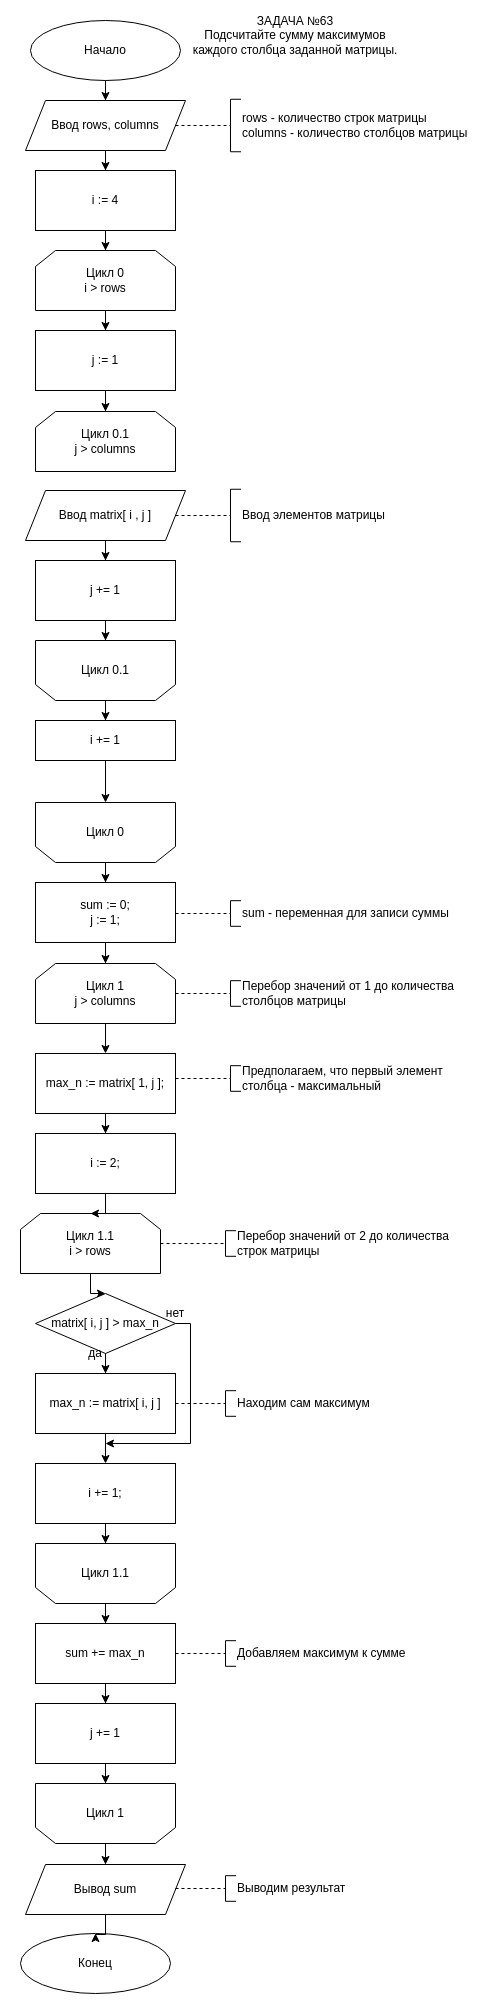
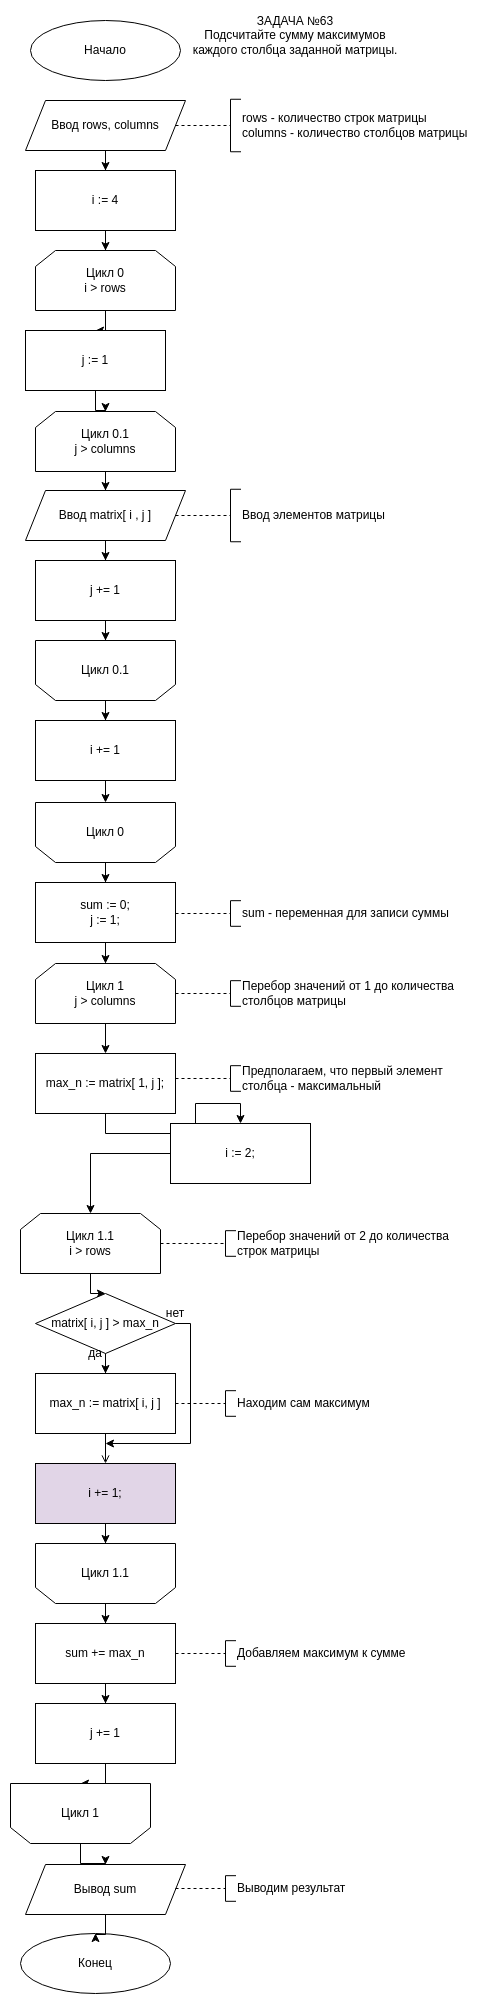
  <mxCell id="0" />
  <mxCell id="1" parent="0" />
- <mxCell id="2" style="edgeStyle=orthogonalEdgeStyle;rounded=0;orthogonalLoop=1;jettySize=auto;html=1;" parent="1" source="3" target="5" edge="1"><mxGeometry relative="1" as="geometry" /></mxCell>
  <mxCell id="3" value="Начало" style="ellipse;whiteSpace=wrap;html=1;" parent="1" vertex="1"><mxGeometry x="30" y="20" width="150" height="60" as="geometry" /></mxCell>
  <mxCell id="4" style="edgeStyle=orthogonalEdgeStyle;rounded=0;orthogonalLoop=1;jettySize=auto;html=1;" parent="1" source="5" target="68" edge="1"><mxGeometry relative="1" as="geometry" /></mxCell>
  <mxCell id="5" value="Ввод rows, columns" style="shape=parallelogram;perimeter=parallelogramPerimeter;whiteSpace=wrap;html=1;fixedSize=1;" parent="1" vertex="1"><mxGeometry x="25" y="100" width="160" height="50" as="geometry" /></mxCell>
  <mxCell id="6" style="edgeStyle=orthogonalEdgeStyle;rounded=0;orthogonalLoop=1;jettySize=auto;html=1;" parent="1" source="7" target="10" edge="1"><mxGeometry relative="1" as="geometry" /></mxCell>
  <mxCell id="7" value="sum := 0;&lt;div&gt;j := 1;&lt;/div&gt;" style="rounded=0;whiteSpace=wrap;html=1;" parent="1" vertex="1"><mxGeometry x="35" y="882" width="140" height="60" as="geometry" /></mxCell>
  <mxCell id="8" value="Конец" style="ellipse;whiteSpace=wrap;html=1;" parent="1" vertex="1"><mxGeometry x="20" y="1933" width="150" height="60" as="geometry" /></mxCell>
  <mxCell id="9" style="edgeStyle=orthogonalEdgeStyle;rounded=0;orthogonalLoop=1;jettySize=auto;html=1;" parent="1" source="10" target="12" edge="1"><mxGeometry relative="1" as="geometry" /></mxCell>
  <mxCell id="10" value="Цикл 1&lt;div&gt;j &amp;gt; columns&lt;/div&gt;" style="shape=loopLimit;whiteSpace=wrap;html=1;" parent="1" vertex="1"><mxGeometry x="35" y="963" width="140" height="60" as="geometry" /></mxCell>
  <mxCell id="11" style="edgeStyle=orthogonalEdgeStyle;rounded=0;orthogonalLoop=1;jettySize=auto;html=1;" parent="1" source="12" target="13" edge="1"><mxGeometry relative="1" as="geometry" /></mxCell>
  <mxCell id="12" value="max_n :=&amp;nbsp;matrix[ 1, j ];" style="rounded=0;whiteSpace=wrap;html=1;" parent="1" vertex="1"><mxGeometry x="35" y="1053" width="140" height="60" as="geometry" /></mxCell>
- <mxCell id="13" value="i := 2;" style="rounded=0;whiteSpace=wrap;html=1;" parent="1" vertex="1"><mxGeometry x="35" y="1133" width="140" height="60" as="geometry" /></mxCell>
+ <mxCell id="13" value="i := 2;" style="rounded=0;whiteSpace=wrap;html=1;" parent="1" vertex="1"><mxGeometry x="170" y="1123" width="140" height="60" as="geometry" /></mxCell>
  <mxCell id="14" style="edgeStyle=orthogonalEdgeStyle;rounded=0;orthogonalLoop=1;jettySize=auto;html=1;" parent="1" source="15" target="19" edge="1"><mxGeometry relative="1" as="geometry" /></mxCell>
  <mxCell id="15" value="Цикл 1.1&lt;div&gt;i &amp;gt; rows&lt;/div&gt;" style="shape=loopLimit;whiteSpace=wrap;html=1;" parent="1" vertex="1"><mxGeometry x="20" y="1213" width="140" height="60" as="geometry" /></mxCell>
  <mxCell id="16" style="edgeStyle=orthogonalEdgeStyle;rounded=0;orthogonalLoop=1;jettySize=auto;html=1;" parent="1" source="13" target="15" edge="1"><mxGeometry relative="1" as="geometry" /></mxCell>
  <mxCell id="17" style="edgeStyle=orthogonalEdgeStyle;rounded=0;orthogonalLoop=1;jettySize=auto;html=1;" parent="1" source="19" target="21" edge="1"><mxGeometry relative="1" as="geometry" /></mxCell>
  <mxCell id="18" style="edgeStyle=orthogonalEdgeStyle;rounded=0;orthogonalLoop=1;jettySize=auto;html=1;" parent="1" source="19" edge="1"><mxGeometry relative="1" as="geometry"><mxPoint x="105" y="1443" as="targetPoint" /><Array as="points"><mxPoint x="190" y="1323" /><mxPoint x="190" y="1443" /></Array></mxGeometry></mxCell>
  <mxCell id="19" value="matrix[ i, j ] &amp;gt; max_n" style="rhombus;whiteSpace=wrap;html=1;" parent="1" vertex="1"><mxGeometry x="35" y="1293" width="140" height="60" as="geometry" /></mxCell>
- <mxCell id="20" style="edgeStyle=orthogonalEdgeStyle;rounded=0;orthogonalLoop=1;jettySize=auto;html=1;" parent="1" source="21" target="23" edge="1"><mxGeometry relative="1" as="geometry" /></mxCell>
+ <mxCell id="20" style="edgeStyle=orthogonalEdgeStyle;rounded=0;orthogonalLoop=1;jettySize=auto;html=1;endArrow=open;" parent="1" source="21" target="23" edge="1"><mxGeometry relative="1" as="geometry" /></mxCell>
  <mxCell id="21" value="max_n := matrix[ i, j ]" style="rounded=0;whiteSpace=wrap;html=1;" parent="1" vertex="1"><mxGeometry x="35" y="1373" width="140" height="60" as="geometry" /></mxCell>
  <mxCell id="22" style="edgeStyle=orthogonalEdgeStyle;rounded=0;orthogonalLoop=1;jettySize=auto;html=1;" parent="1" source="23" target="25" edge="1"><mxGeometry relative="1" as="geometry" /></mxCell>
- <mxCell id="23" value="i += 1;" style="rounded=0;whiteSpace=wrap;html=1;" parent="1" vertex="1"><mxGeometry x="35" y="1463" width="140" height="60" as="geometry" /></mxCell>
+ <mxCell id="23" value="i += 1;" style="rounded=0;whiteSpace=wrap;html=1;fillColor=#e1d5e7;" parent="1" vertex="1"><mxGeometry x="35" y="1463" width="140" height="60" as="geometry" /></mxCell>
  <mxCell id="24" style="edgeStyle=orthogonalEdgeStyle;rounded=0;orthogonalLoop=1;jettySize=auto;html=1;" parent="1" source="25" target="27" edge="1"><mxGeometry relative="1" as="geometry" /></mxCell>
  <mxCell id="25" value="Цикл 1.1" style="shape=loopLimit;whiteSpace=wrap;html=1;direction=west;" parent="1" vertex="1"><mxGeometry x="35" y="1543" width="140" height="60" as="geometry" /></mxCell>
  <mxCell id="26" style="edgeStyle=orthogonalEdgeStyle;rounded=0;orthogonalLoop=1;jettySize=auto;html=1;" parent="1" source="27" target="29" edge="1"><mxGeometry relative="1" as="geometry" /></mxCell>
  <mxCell id="27" value="sum += max_n" style="rounded=0;whiteSpace=wrap;html=1;" parent="1" vertex="1"><mxGeometry x="35" y="1623" width="140" height="60" as="geometry" /></mxCell>
  <mxCell id="28" style="edgeStyle=orthogonalEdgeStyle;rounded=0;orthogonalLoop=1;jettySize=auto;html=1;" parent="1" source="29" target="31" edge="1"><mxGeometry relative="1" as="geometry" /></mxCell>
  <mxCell id="29" value="j += 1" style="rounded=0;whiteSpace=wrap;html=1;" parent="1" vertex="1"><mxGeometry x="35" y="1703" width="140" height="60" as="geometry" /></mxCell>
  <mxCell id="30" style="edgeStyle=orthogonalEdgeStyle;rounded=0;orthogonalLoop=1;jettySize=auto;html=1;" parent="1" source="31" target="33" edge="1"><mxGeometry relative="1" as="geometry" /></mxCell>
- <mxCell id="31" value="Цикл 1" style="shape=loopLimit;whiteSpace=wrap;html=1;direction=west;" parent="1" vertex="1"><mxGeometry x="35" y="1783" width="140" height="60" as="geometry" /></mxCell>
+ <mxCell id="31" value="Цикл 1" style="shape=loopLimit;whiteSpace=wrap;html=1;direction=west;" parent="1" vertex="1"><mxGeometry x="10" y="1783" width="140" height="60" as="geometry" /></mxCell>
  <mxCell id="32" style="edgeStyle=orthogonalEdgeStyle;rounded=0;orthogonalLoop=1;jettySize=auto;html=1;" parent="1" source="33" target="8" edge="1"><mxGeometry relative="1" as="geometry" /></mxCell>
  <mxCell id="33" value="Вывод sum" style="shape=parallelogram;perimeter=parallelogramPerimeter;whiteSpace=wrap;html=1;fixedSize=1;" parent="1" vertex="1"><mxGeometry x="25" y="1864" width="160" height="50" as="geometry" /></mxCell>
  <mxCell id="34" value="" style="endArrow=none;dashed=1;html=1;rounded=0;" parent="1" target="35" edge="1"><mxGeometry width="50" height="50" relative="1" as="geometry"><mxPoint x="175" y="125" as="sourcePoint" /><mxPoint x="250" y="130" as="targetPoint" /></mxGeometry></mxCell>
  <mxCell id="35" value="" style="shape=partialRectangle;whiteSpace=wrap;html=1;bottom=1;right=1;left=1;top=0;fillColor=none;routingCenterX=-0.5;rotation=90;" parent="1" vertex="1"><mxGeometry x="208.75" y="120" width="52.5" height="10" as="geometry" /></mxCell>
  <mxCell id="36" value="rows - количество строк матрицы&lt;br&gt;columns - количество столбцов матрицы" style="text;html=1;align=left;verticalAlign=middle;whiteSpace=wrap;rounded=0;" parent="1" vertex="1"><mxGeometry x="240" y="110" width="230" height="30" as="geometry" /></mxCell>
  <mxCell id="37" value="" style="endArrow=none;dashed=1;html=1;rounded=0;" parent="1" target="38" edge="1"><mxGeometry width="50" height="50" relative="1" as="geometry"><mxPoint x="175" y="913" as="sourcePoint" /><mxPoint x="250" y="918" as="targetPoint" /></mxGeometry></mxCell>
  <mxCell id="38" value="" style="shape=partialRectangle;whiteSpace=wrap;html=1;bottom=1;right=1;left=1;top=0;fillColor=none;routingCenterX=-0.5;rotation=90;" parent="1" vertex="1"><mxGeometry x="222.18" y="908" width="25.63" height="10" as="geometry" /></mxCell>
  <mxCell id="39" value="sum - переменная для записи суммы" style="text;html=1;align=left;verticalAlign=middle;whiteSpace=wrap;rounded=0;" parent="1" vertex="1"><mxGeometry x="240" y="898" width="230" height="30" as="geometry" /></mxCell>
  <mxCell id="40" value="" style="endArrow=none;dashed=1;html=1;rounded=0;" parent="1" target="41" edge="1"><mxGeometry width="50" height="50" relative="1" as="geometry"><mxPoint x="175" y="993" as="sourcePoint" /><mxPoint x="250" y="998" as="targetPoint" /></mxGeometry></mxCell>
  <mxCell id="41" value="" style="shape=partialRectangle;whiteSpace=wrap;html=1;bottom=1;right=1;left=1;top=0;fillColor=none;routingCenterX=-0.5;rotation=90;" parent="1" vertex="1"><mxGeometry x="222.18" y="988" width="25.63" height="10" as="geometry" /></mxCell>
  <mxCell id="42" value="Перебор значений от 1 до количества столбцов матрицы" style="text;html=1;align=left;verticalAlign=middle;whiteSpace=wrap;rounded=0;" parent="1" vertex="1"><mxGeometry x="240" y="978" width="230" height="30" as="geometry" /></mxCell>
  <mxCell id="43" value="" style="endArrow=none;dashed=1;html=1;rounded=0;" parent="1" source="15" target="44" edge="1"><mxGeometry width="50" height="50" relative="1" as="geometry"><mxPoint x="170" y="1243" as="sourcePoint" /><mxPoint x="245" y="1248" as="targetPoint" /></mxGeometry></mxCell>
  <mxCell id="44" value="" style="shape=partialRectangle;whiteSpace=wrap;html=1;bottom=1;right=1;left=1;top=0;fillColor=none;routingCenterX=-0.5;rotation=90;" parent="1" vertex="1"><mxGeometry x="217.18" y="1238" width="25.63" height="10" as="geometry" /></mxCell>
  <mxCell id="45" value="Перебор значений от 2 до количества строк матрицы" style="text;html=1;align=left;verticalAlign=middle;whiteSpace=wrap;rounded=0;" parent="1" vertex="1"><mxGeometry x="235" y="1228" width="230" height="30" as="geometry" /></mxCell>
  <mxCell id="46" value="" style="endArrow=none;dashed=1;html=1;rounded=0;" parent="1" target="47" edge="1"><mxGeometry width="50" height="50" relative="1" as="geometry"><mxPoint x="175" y="1078" as="sourcePoint" /><mxPoint x="250" y="1083" as="targetPoint" /></mxGeometry></mxCell>
  <mxCell id="47" value="" style="shape=partialRectangle;whiteSpace=wrap;html=1;bottom=1;right=1;left=1;top=0;fillColor=none;routingCenterX=-0.5;rotation=90;" parent="1" vertex="1"><mxGeometry x="222.18" y="1073" width="25.63" height="10" as="geometry" /></mxCell>
  <mxCell id="48" value="Предполагаем, что первый элемент столбца - максимальный" style="text;html=1;align=left;verticalAlign=middle;whiteSpace=wrap;rounded=0;" parent="1" vertex="1"><mxGeometry x="240" y="1063" width="230" height="30" as="geometry" /></mxCell>
  <mxCell id="49" value="" style="endArrow=none;dashed=1;html=1;rounded=0;" parent="1" target="50" edge="1"><mxGeometry width="50" height="50" relative="1" as="geometry"><mxPoint x="175" y="1403" as="sourcePoint" /><mxPoint x="245" y="1408" as="targetPoint" /></mxGeometry></mxCell>
  <mxCell id="50" value="" style="shape=partialRectangle;whiteSpace=wrap;html=1;bottom=1;right=1;left=1;top=0;fillColor=none;routingCenterX=-0.5;rotation=90;" parent="1" vertex="1"><mxGeometry x="217.18" y="1398" width="25.63" height="10" as="geometry" /></mxCell>
  <mxCell id="51" value="Находим сам максимум" style="text;html=1;align=left;verticalAlign=middle;whiteSpace=wrap;rounded=0;" parent="1" vertex="1"><mxGeometry x="235" y="1388" width="230" height="30" as="geometry" /></mxCell>
  <mxCell id="52" value="" style="endArrow=none;dashed=1;html=1;rounded=0;" parent="1" target="53" edge="1"><mxGeometry width="50" height="50" relative="1" as="geometry"><mxPoint x="175" y="1653" as="sourcePoint" /><mxPoint x="245" y="1658" as="targetPoint" /></mxGeometry></mxCell>
  <mxCell id="53" value="" style="shape=partialRectangle;whiteSpace=wrap;html=1;bottom=1;right=1;left=1;top=0;fillColor=none;routingCenterX=-0.5;rotation=90;" parent="1" vertex="1"><mxGeometry x="217.18" y="1648" width="25.63" height="10" as="geometry" /></mxCell>
  <mxCell id="54" value="Добавляем максимум к сумме" style="text;html=1;align=left;verticalAlign=middle;whiteSpace=wrap;rounded=0;" parent="1" vertex="1"><mxGeometry x="235" y="1638" width="230" height="30" as="geometry" /></mxCell>
  <mxCell id="55" value="" style="endArrow=none;dashed=1;html=1;rounded=0;" parent="1" target="56" edge="1"><mxGeometry width="50" height="50" relative="1" as="geometry"><mxPoint x="175" y="1888" as="sourcePoint" /><mxPoint x="245" y="1893" as="targetPoint" /></mxGeometry></mxCell>
  <mxCell id="56" value="" style="shape=partialRectangle;whiteSpace=wrap;html=1;bottom=1;right=1;left=1;top=0;fillColor=none;routingCenterX=-0.5;rotation=90;" parent="1" vertex="1"><mxGeometry x="217.18" y="1883" width="25.63" height="10" as="geometry" /></mxCell>
  <mxCell id="57" value="Выводим результат" style="text;html=1;align=left;verticalAlign=middle;whiteSpace=wrap;rounded=0;" parent="1" vertex="1"><mxGeometry x="235" y="1873" width="230" height="30" as="geometry" /></mxCell>
  <mxCell id="58" value="да" style="text;html=1;align=center;verticalAlign=middle;whiteSpace=wrap;rounded=0;" parent="1" vertex="1"><mxGeometry x="80" y="1343" width="30" height="20" as="geometry" /></mxCell>
  <mxCell id="59" value="нет" style="text;html=1;align=center;verticalAlign=middle;whiteSpace=wrap;rounded=0;" parent="1" vertex="1"><mxGeometry x="160" y="1303" width="30" height="20" as="geometry" /></mxCell>
  <mxCell id="60" value="ЗАДАЧА №63&lt;div&gt;Подсчитайте сумму максимумов каждого столбца заданной матрицы.&lt;br&gt;&lt;/div&gt;" style="text;html=1;align=center;verticalAlign=middle;whiteSpace=wrap;rounded=0;" parent="1" vertex="1"><mxGeometry x="185" y="20" width="220" height="30" as="geometry" /></mxCell>
  <mxCell id="61" style="edgeStyle=orthogonalEdgeStyle;rounded=0;orthogonalLoop=1;jettySize=auto;html=1;" parent="1" source="62" target="70" edge="1"><mxGeometry relative="1" as="geometry" /></mxCell>
  <mxCell id="62" value="Цикл 0&lt;div&gt;i &amp;gt; rows&lt;/div&gt;" style="shape=loopLimit;whiteSpace=wrap;html=1;" parent="1" vertex="1"><mxGeometry x="35" y="250" width="140" height="60" as="geometry" /></mxCell>
  <mxCell id="63" style="edgeStyle=orthogonalEdgeStyle;rounded=0;orthogonalLoop=1;jettySize=auto;html=1;entryX=0.5;entryY=0;entryDx=0;entryDy=0;" parent="1" source="64" target="76" edge="1"><mxGeometry relative="1" as="geometry" /></mxCell>
  <mxCell id="64" value="Цикл 0.1" style="shape=loopLimit;whiteSpace=wrap;html=1;direction=west;" parent="1" vertex="1"><mxGeometry x="35" y="640" width="140" height="60" as="geometry" /></mxCell>
+ <mxCell id="65" style="edgeStyle=orthogonalEdgeStyle;rounded=0;orthogonalLoop=1;jettySize=auto;html=1;" parent="1" source="66" target="72" edge="1"><mxGeometry relative="1" as="geometry" /></mxCell>
  <mxCell id="66" value="Цикл 0.1&lt;div&gt;j &amp;gt; columns&lt;/div&gt;" style="shape=loopLimit;whiteSpace=wrap;html=1;" parent="1" vertex="1"><mxGeometry x="35" y="411" width="140" height="60" as="geometry" /></mxCell>
  <mxCell id="67" style="edgeStyle=orthogonalEdgeStyle;rounded=0;orthogonalLoop=1;jettySize=auto;html=1;" parent="1" source="68" target="62" edge="1"><mxGeometry relative="1" as="geometry" /></mxCell>
  <mxCell id="68" value="i := 4" style="rounded=0;whiteSpace=wrap;html=1;" parent="1" vertex="1"><mxGeometry x="35" y="170" width="140" height="60" as="geometry" /></mxCell>
  <mxCell id="69" style="edgeStyle=orthogonalEdgeStyle;rounded=0;orthogonalLoop=1;jettySize=auto;html=1;" parent="1" source="70" target="66" edge="1"><mxGeometry relative="1" as="geometry" /></mxCell>
- <mxCell id="70" value="j := 1" style="rounded=0;whiteSpace=wrap;html=1;" parent="1" vertex="1"><mxGeometry x="35" y="330" width="140" height="60" as="geometry" /></mxCell>
+ <mxCell id="70" value="j := 1" style="rounded=0;whiteSpace=wrap;html=1;" parent="1" vertex="1"><mxGeometry x="25" y="330" width="140" height="60" as="geometry" /></mxCell>
  <mxCell id="71" style="edgeStyle=orthogonalEdgeStyle;rounded=0;orthogonalLoop=1;jettySize=auto;html=1;" parent="1" source="72" target="74" edge="1"><mxGeometry relative="1" as="geometry" /></mxCell>
  <mxCell id="72" value="Ввод matrix[ i , j ]" style="shape=parallelogram;perimeter=parallelogramPerimeter;whiteSpace=wrap;html=1;fixedSize=1;" parent="1" vertex="1"><mxGeometry x="25" y="490" width="160" height="50" as="geometry" /></mxCell>
  <mxCell id="73" style="edgeStyle=orthogonalEdgeStyle;rounded=0;orthogonalLoop=1;jettySize=auto;html=1;" parent="1" source="74" target="64" edge="1"><mxGeometry relative="1" as="geometry" /></mxCell>
  <mxCell id="74" value="j += 1" style="rounded=0;whiteSpace=wrap;html=1;" parent="1" vertex="1"><mxGeometry x="35" y="560" width="140" height="60" as="geometry" /></mxCell>
  <mxCell id="75" style="edgeStyle=orthogonalEdgeStyle;rounded=0;orthogonalLoop=1;jettySize=auto;html=1;entryX=0.5;entryY=1;entryDx=0;entryDy=0;" parent="1" source="76" target="78" edge="1"><mxGeometry relative="1" as="geometry" /></mxCell>
- <mxCell id="76" value="i += 1" style="rounded=0;whiteSpace=wrap;html=1;" parent="1" vertex="1"><mxGeometry x="35" y="720" width="140" height="40" as="geometry" /></mxCell>
+ <mxCell id="76" value="i += 1" style="rounded=0;whiteSpace=wrap;html=1;" parent="1" vertex="1"><mxGeometry x="35" y="720" width="140" height="60" as="geometry" /></mxCell>
  <mxCell id="77" style="edgeStyle=orthogonalEdgeStyle;rounded=0;orthogonalLoop=1;jettySize=auto;html=1;" parent="1" source="78" target="7" edge="1"><mxGeometry relative="1" as="geometry" /></mxCell>
  <mxCell id="78" value="Цикл 0" style="shape=loopLimit;whiteSpace=wrap;html=1;direction=west;" parent="1" vertex="1"><mxGeometry x="35" y="802" width="140" height="60" as="geometry" /></mxCell>
  <mxCell id="79" value="" style="endArrow=none;dashed=1;html=1;rounded=0;" parent="1" target="80" edge="1"><mxGeometry width="50" height="50" relative="1" as="geometry"><mxPoint x="175" y="515" as="sourcePoint" /><mxPoint x="250" y="520" as="targetPoint" /></mxGeometry></mxCell>
  <mxCell id="80" value="" style="shape=partialRectangle;whiteSpace=wrap;html=1;bottom=1;right=1;left=1;top=0;fillColor=none;routingCenterX=-0.5;rotation=90;" parent="1" vertex="1"><mxGeometry x="208.75" y="510" width="52.5" height="10" as="geometry" /></mxCell>
  <mxCell id="81" value="Ввод элементов матрицы" style="text;html=1;align=left;verticalAlign=middle;whiteSpace=wrap;rounded=0;" parent="1" vertex="1"><mxGeometry x="240" y="500" width="230" height="30" as="geometry" /></mxCell>
